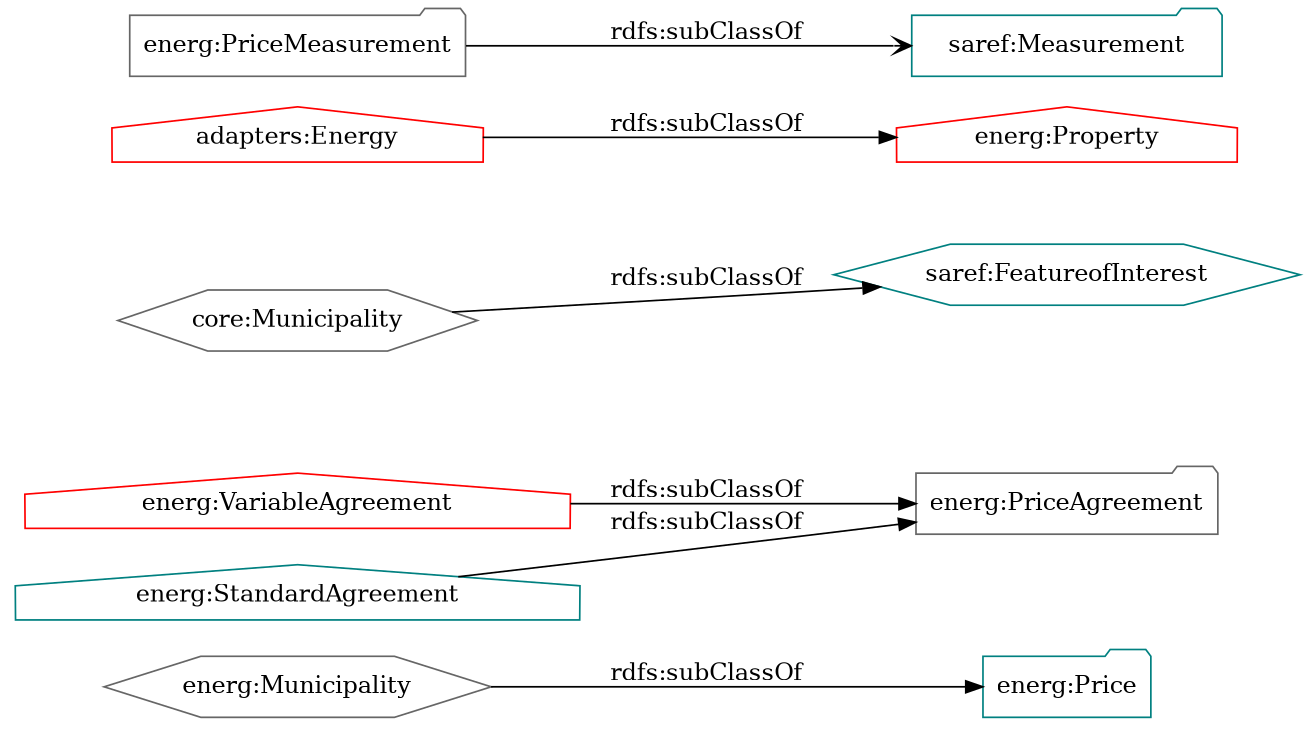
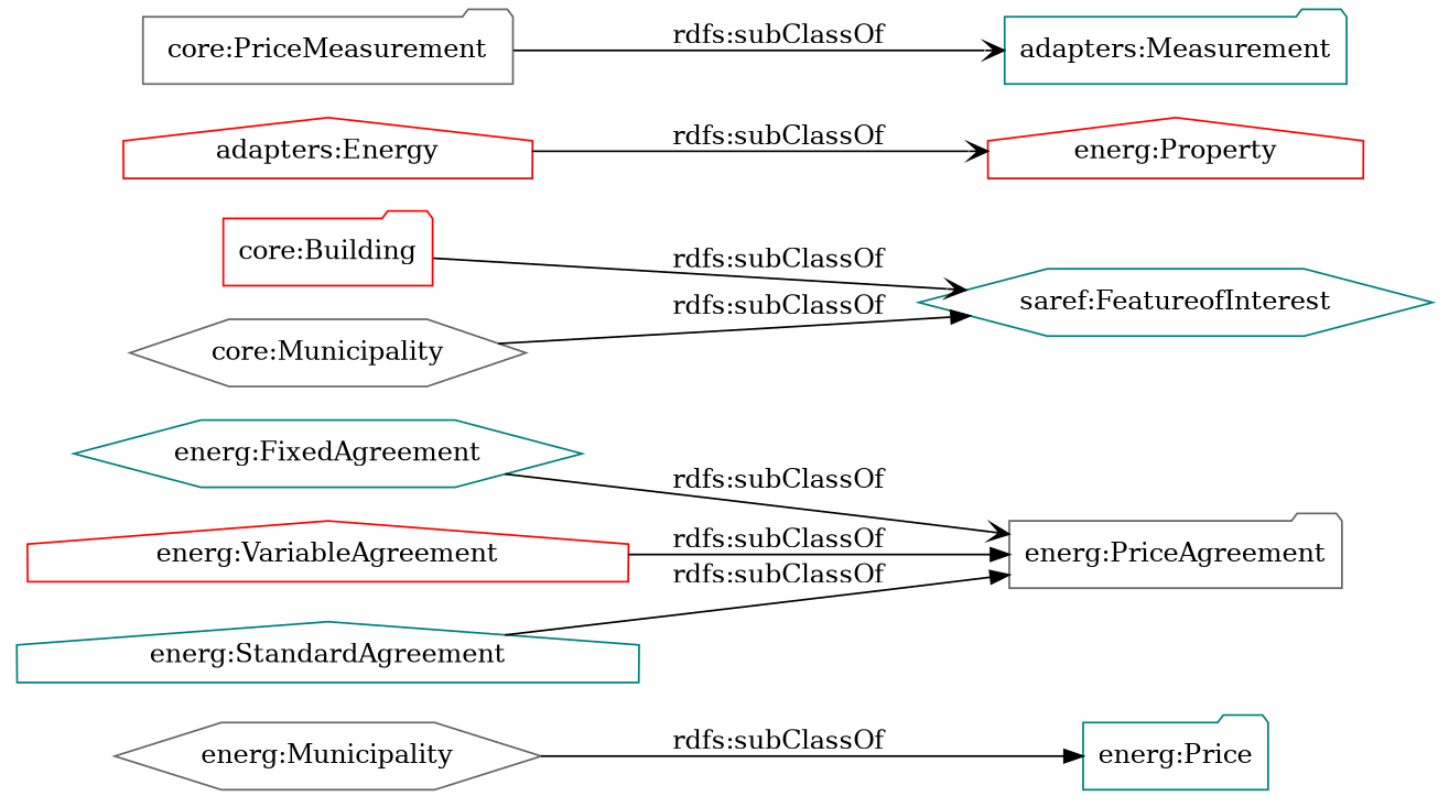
  digraph {
    rankdir=LR
    node [color=teal shape=folder]
    edge [arrowhead=normal]
    n1 [color=gray40 label="energ:Municipality" shape=hexagon]
    "energ:Price"
+   "energ:FixedAgreement" [shape=hexagon]
    "energ:PriceAgreement" [color=gray40]
    "energ:VariableAgreement" [color=red shape=house]
+   "core:Building" [color=red]
    "saref:FeatureofInterest" [shape=hexagon]
    "core:Municipality" [color=gray40 shape=hexagon]
    "adapters:Energy" [color=red shape=house]
    n10 [color=red label="energ:Property" shape=house]
-   "energ:PriceMeasurement" [color=gray40]
-   "saref:Measurement"
+   "energ:PriceMeasurement" [color=gray40 label="core:PriceMeasurement"]
+   "saref:Measurement" [label="adapters:Measurement"]
    "energ:StandardAgreement" [shape=house]
    n1 -> "energ:Price" [label="rdfs:subClassOf"]
+   "energ:FixedAgreement" -> "energ:PriceAgreement" [arrowhead=vee label="rdfs:subClassOf"]
    "energ:VariableAgreement" -> "energ:PriceAgreement" [label="rdfs:subClassOf"]
+   "core:Building" -> "saref:FeatureofInterest" [arrowhead=vee label="rdfs:subClassOf"]
    "core:Municipality" -> "saref:FeatureofInterest" [label="rdfs:subClassOf"]
-   "adapters:Energy" -> n10 [label="rdfs:subClassOf"]
+   "adapters:Energy" -> n10 [arrowhead=vee label="rdfs:subClassOf"]
    "energ:PriceMeasurement" -> "saref:Measurement" [arrowhead=vee label="rdfs:subClassOf"]
    "energ:StandardAgreement" -> "energ:PriceAgreement" [label="rdfs:subClassOf"]
  }
